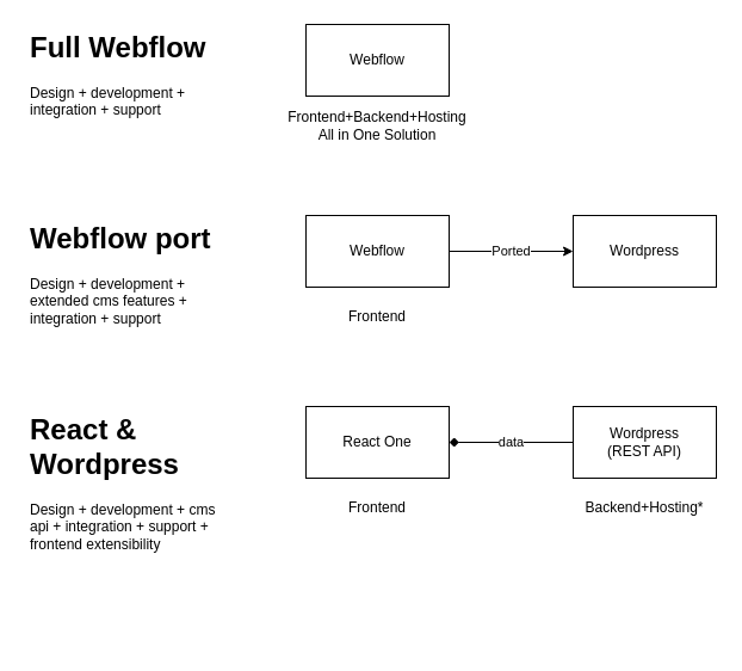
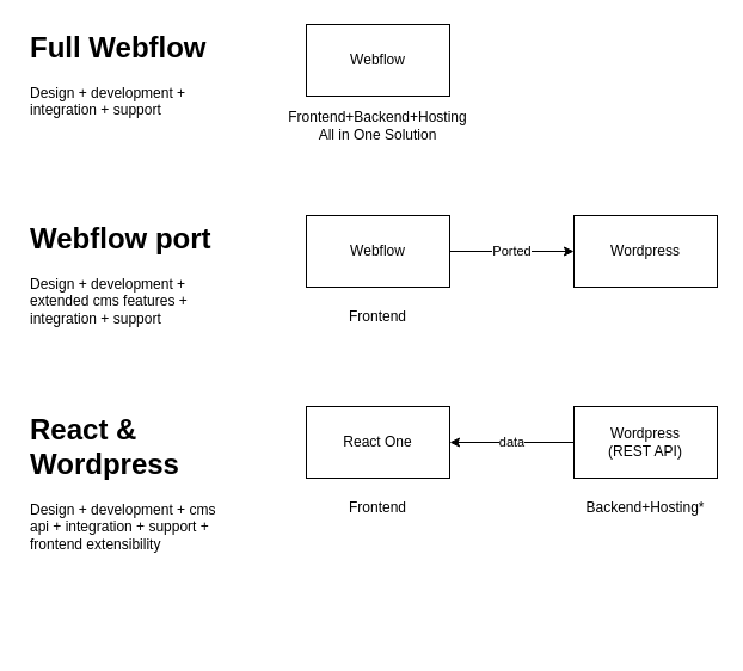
  <mxCell id="0" />
  <mxCell id="1" parent="0" />
  <mxCell id="2" value="&lt;h1&gt;Full Webflow&lt;/h1&gt;&lt;p&gt;Design + development + integration + support&lt;/p&gt;" style="text;html=1;strokeColor=none;fillColor=none;spacing=5;spacingTop=-20;whiteSpace=wrap;overflow=hidden;rounded=0;" vertex="1" parent="1"><mxGeometry x="20" y="20" width="180" height="120" as="geometry" /></mxCell>
  <mxCell id="3" value="Ported" style="edgeStyle=orthogonalEdgeStyle;rounded=0;orthogonalLoop=1;jettySize=auto;html=1;exitX=1;exitY=0.5;exitDx=0;exitDy=0;entryX=0;entryY=0.5;entryDx=0;entryDy=0;" edge="1" parent="1" source="10" target="13"><mxGeometry relative="1" as="geometry" /></mxCell>
  <mxCell id="4" value="&lt;h1&gt;Webflow port&lt;/h1&gt;&lt;p&gt;Design + development + extended cms features + integration + support&lt;/p&gt;" style="text;html=1;strokeColor=none;fillColor=none;spacing=5;spacingTop=-20;whiteSpace=wrap;overflow=hidden;rounded=0;" vertex="1" parent="1"><mxGeometry x="20" y="180" width="180" height="120" as="geometry" /></mxCell>
  <mxCell id="5" value="&lt;h1&gt;React &amp;amp; Wordpress&lt;/h1&gt;&lt;p&gt;Design + development + cms api + integration + support + frontend extensibility&lt;/p&gt;" style="text;html=1;strokeColor=none;fillColor=none;spacing=5;spacingTop=-20;whiteSpace=wrap;overflow=hidden;rounded=0;" vertex="1" parent="1"><mxGeometry x="20" y="340" width="170" height="200" as="geometry" /></mxCell>
  <mxCell id="6" value="" style="group" vertex="1" connectable="0" parent="1"><mxGeometry x="238" y="20" width="156" height="100" as="geometry" /></mxCell>
  <mxCell id="7" value="Webflow" style="rounded=0;whiteSpace=wrap;html=1;" vertex="1" parent="6"><mxGeometry x="18" width="120" height="60" as="geometry" /></mxCell>
  <mxCell id="8" value="Frontend+Backend+Hosting&lt;br&gt;All in One Solution" style="text;html=1;strokeColor=none;fillColor=none;align=center;verticalAlign=middle;whiteSpace=wrap;rounded=0;" vertex="1" parent="6"><mxGeometry y="70" width="156" height="30" as="geometry" /></mxCell>
  <mxCell id="9" value="" style="group" vertex="1" connectable="0" parent="1"><mxGeometry x="256" y="180" width="120" height="100" as="geometry" /></mxCell>
  <mxCell id="10" value="Webflow" style="rounded=0;whiteSpace=wrap;html=1;" vertex="1" parent="9"><mxGeometry width="120" height="60" as="geometry" /></mxCell>
  <mxCell id="11" value="Frontend" style="text;html=1;strokeColor=none;fillColor=none;align=center;verticalAlign=middle;whiteSpace=wrap;rounded=0;" vertex="1" parent="9"><mxGeometry x="30" y="70" width="60" height="30" as="geometry" /></mxCell>
  <mxCell id="12" value="" style="group" vertex="1" connectable="0" parent="1"><mxGeometry x="480" y="180" width="120" height="100" as="geometry" /></mxCell>
  <mxCell id="13" value="Wordpress" style="rounded=0;whiteSpace=wrap;html=1;" vertex="1" parent="12"><mxGeometry width="120" height="60" as="geometry" /></mxCell>
  <mxCell id="14" value="" style="group" vertex="1" connectable="0" parent="1"><mxGeometry x="480" y="340" width="120" height="100" as="geometry" /></mxCell>
  <mxCell id="15" value="Wordpress&lt;br&gt;(REST API)" style="rounded=0;whiteSpace=wrap;html=1;" vertex="1" parent="14"><mxGeometry width="120" height="60" as="geometry" /></mxCell>
  <mxCell id="16" value="Backend+Hosting*" style="text;html=1;strokeColor=none;fillColor=none;align=center;verticalAlign=middle;whiteSpace=wrap;rounded=0;" vertex="1" parent="14"><mxGeometry x="30" y="70" width="60" height="30" as="geometry" /></mxCell>
  <mxCell id="17" value="" style="group" vertex="1" connectable="0" parent="1"><mxGeometry x="256" y="340" width="120" height="100" as="geometry" /></mxCell>
  <mxCell id="18" value="React One" style="rounded=0;whiteSpace=wrap;html=1;" vertex="1" parent="17"><mxGeometry width="120" height="60" as="geometry" /></mxCell>
  <mxCell id="19" value="Frontend" style="text;html=1;strokeColor=none;fillColor=none;align=center;verticalAlign=middle;whiteSpace=wrap;rounded=0;" vertex="1" parent="17"><mxGeometry x="30" y="70" width="60" height="30" as="geometry" /></mxCell>
- <mxCell id="20" value="data" style="edgeStyle=orthogonalEdgeStyle;rounded=0;orthogonalLoop=1;jettySize=auto;html=1;entryX=1;entryY=0.5;entryDx=0;entryDy=0;endArrow=diamond;" edge="1" parent="1" source="15" target="18"><mxGeometry relative="1" as="geometry" /></mxCell>
+ <mxCell id="20" value="data" style="edgeStyle=orthogonalEdgeStyle;rounded=0;orthogonalLoop=1;jettySize=auto;html=1;entryX=1;entryY=0.5;entryDx=0;entryDy=0;" edge="1" parent="1" source="15" target="18"><mxGeometry relative="1" as="geometry" /></mxCell>
